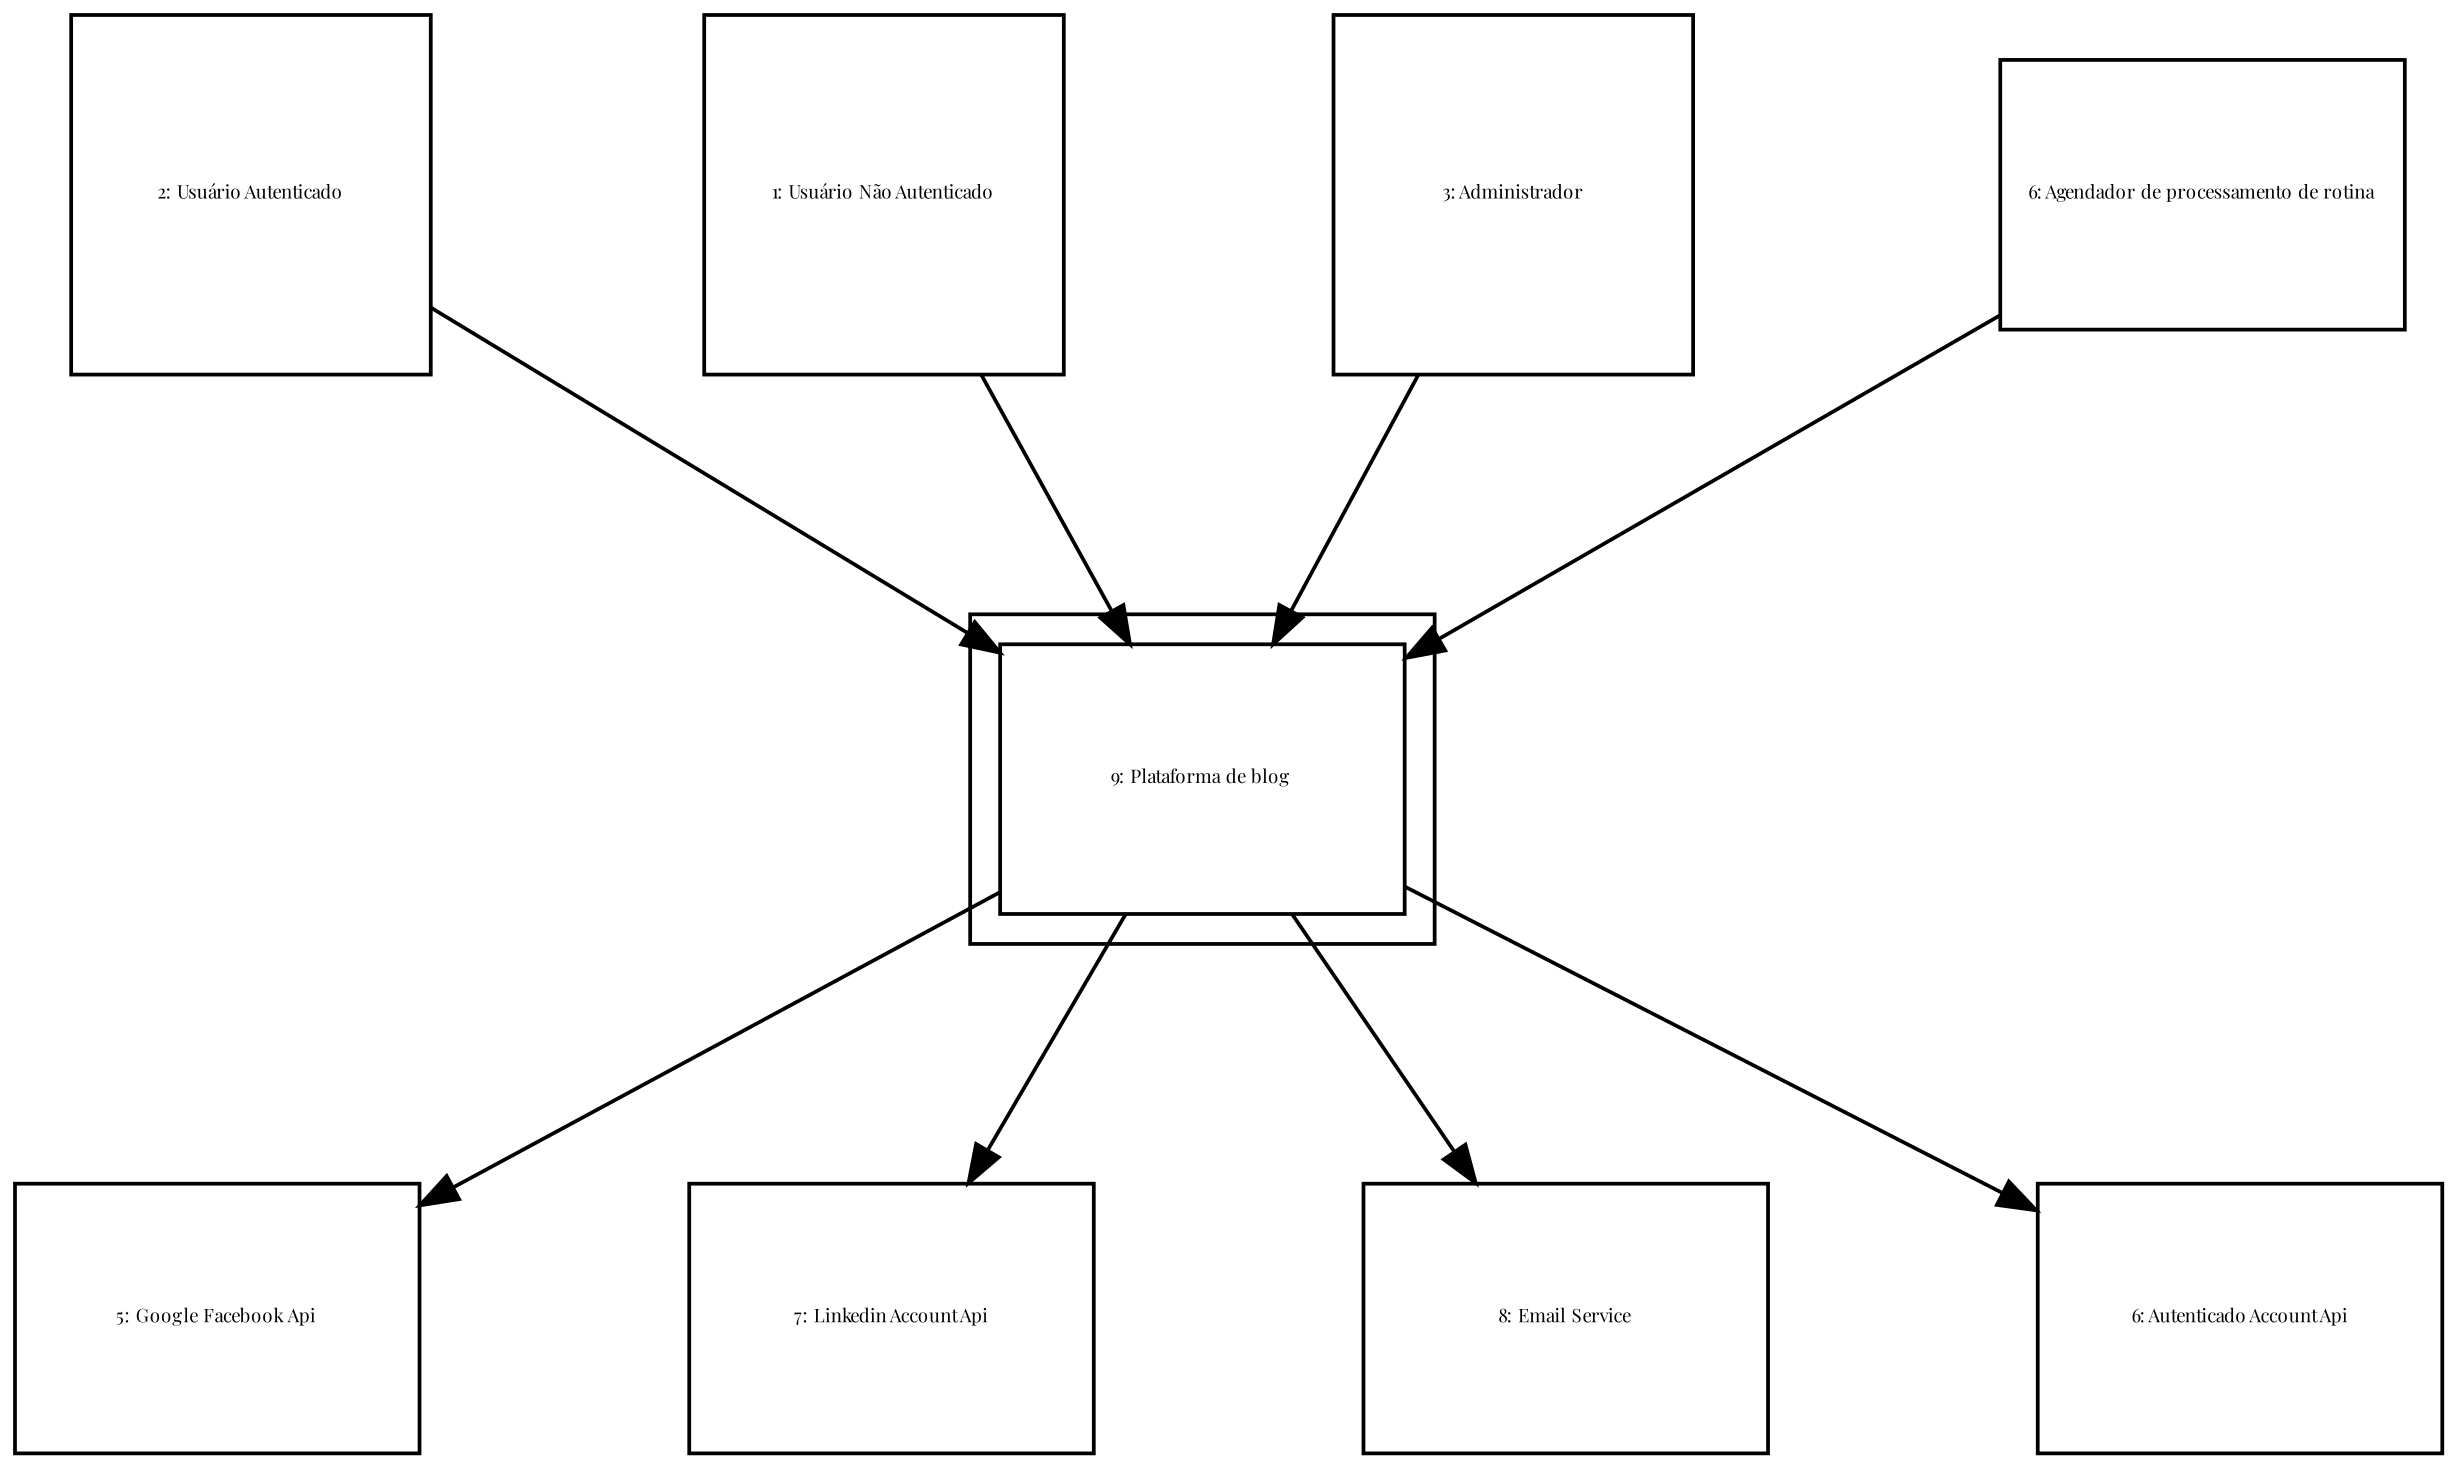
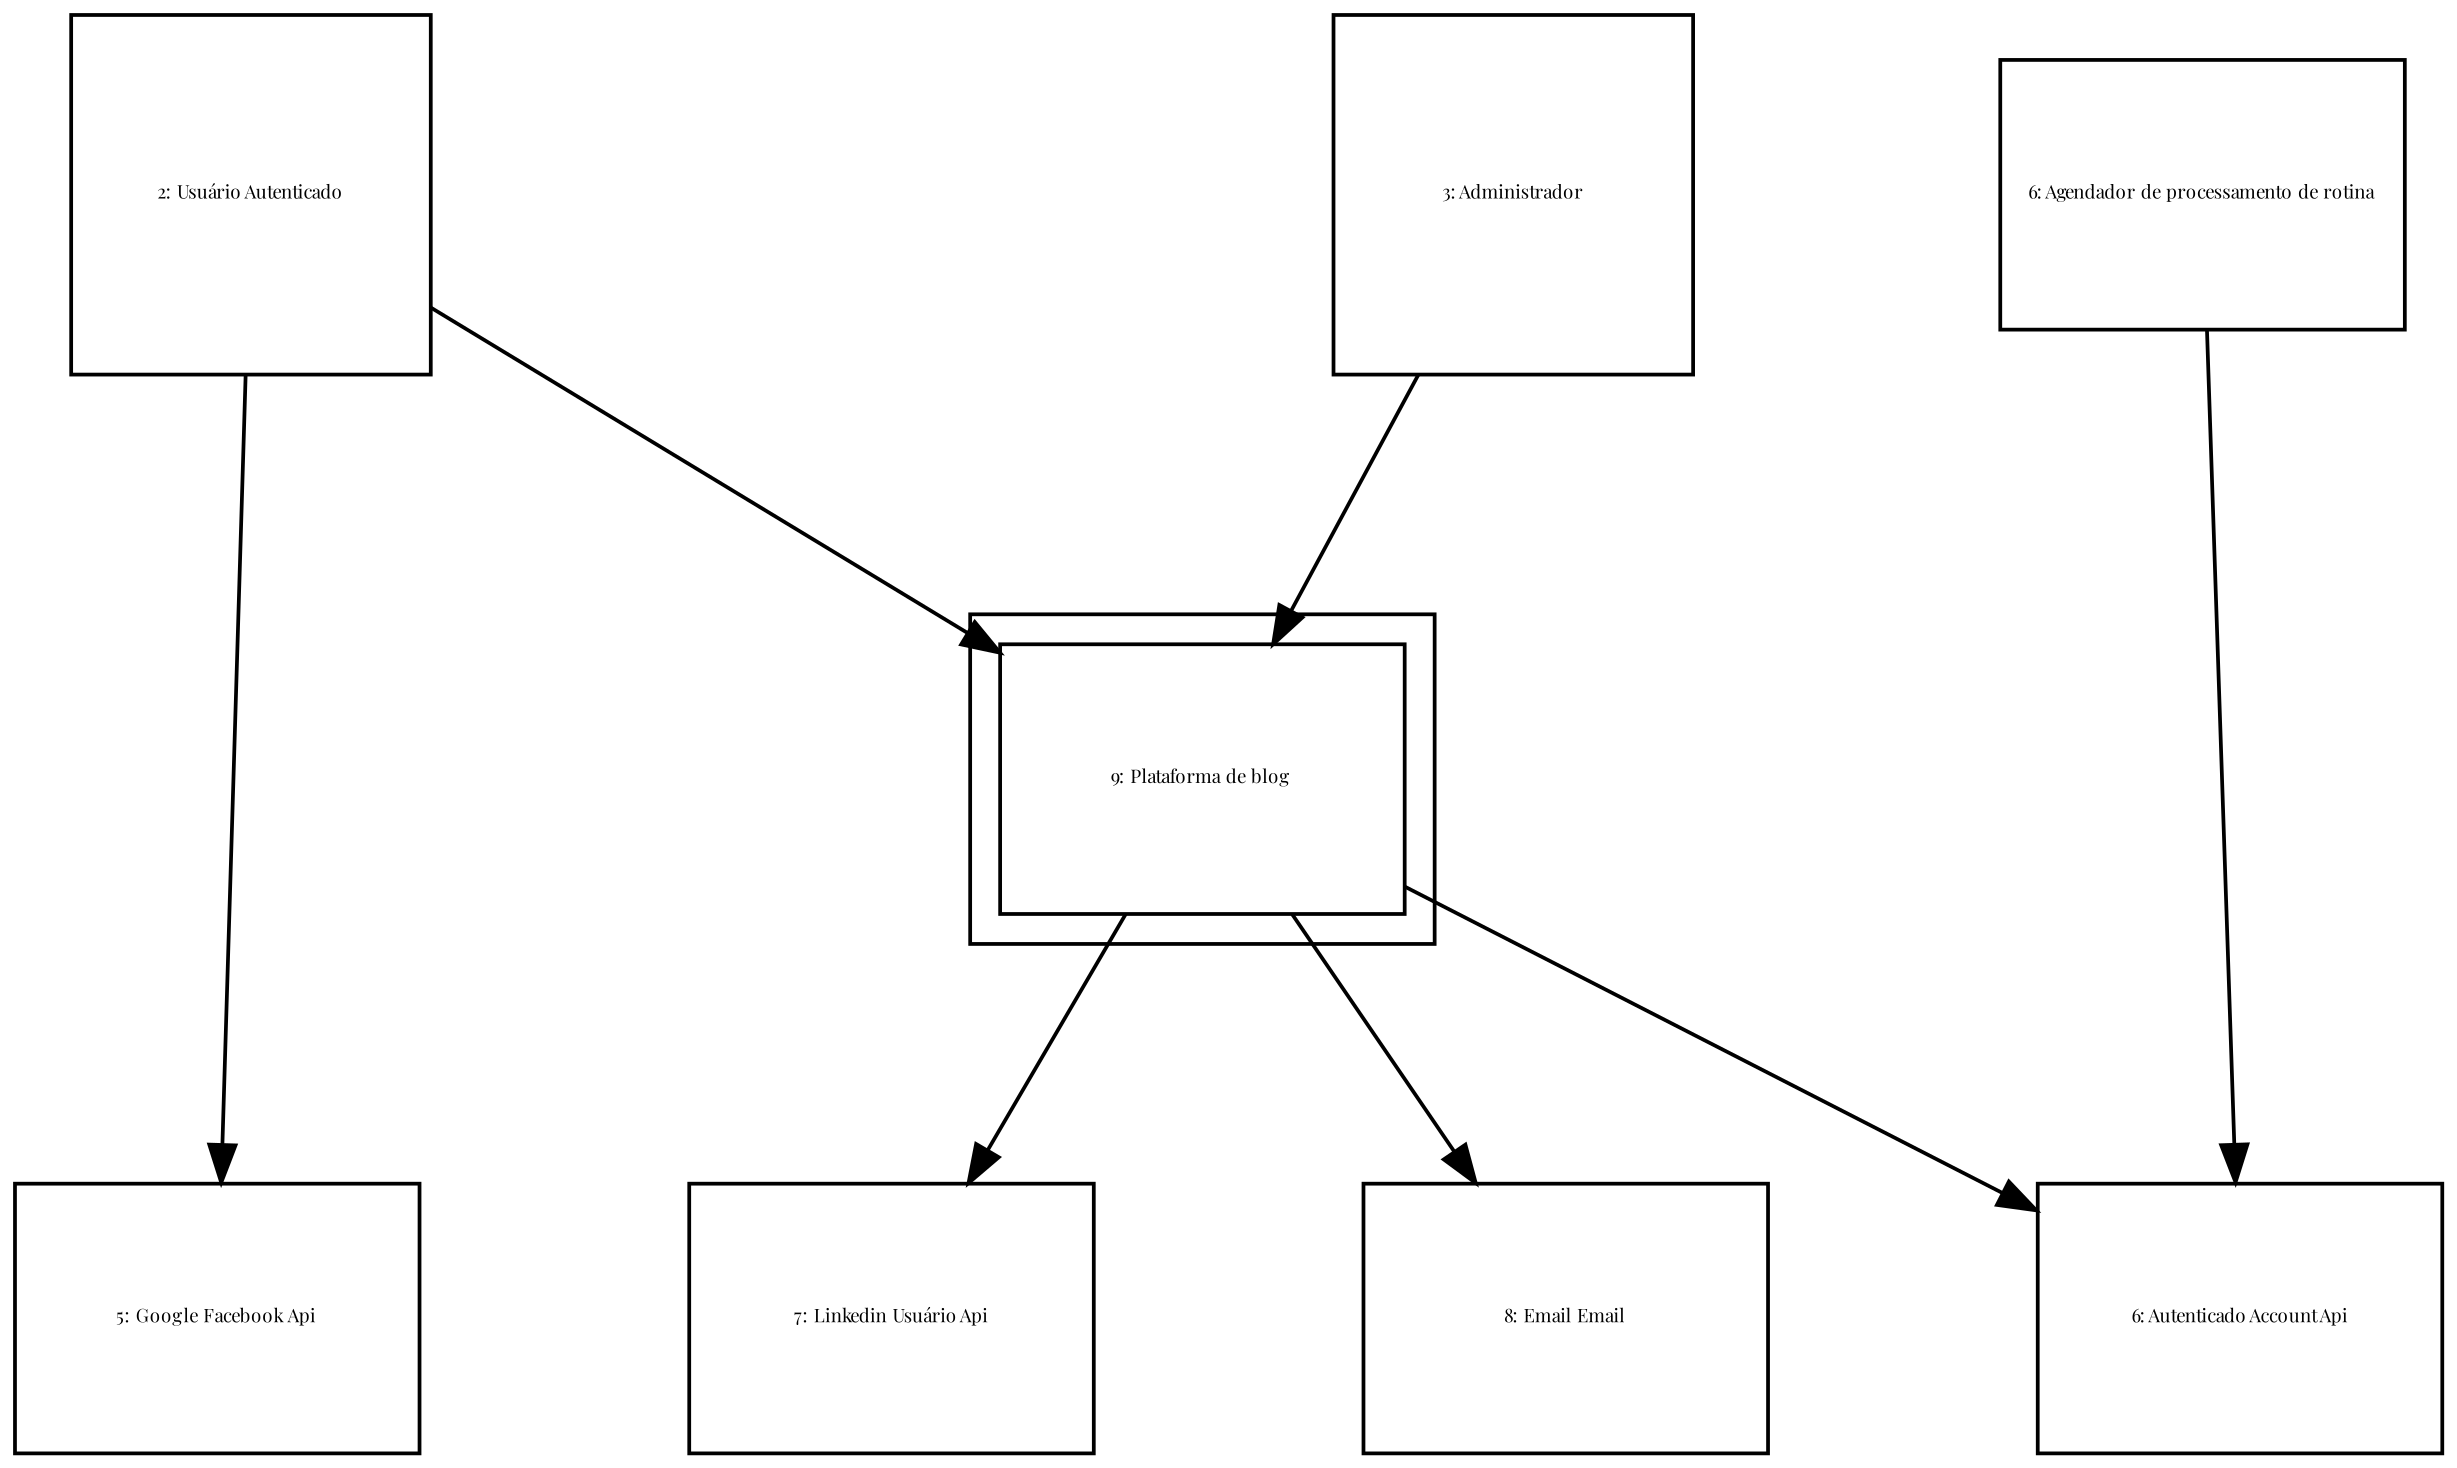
  digraph {
    compound=true
    fontname="Playfair Display"
    fontsize=5
    nodesep=1.0
    rankdir=TB
    ranksep=1.0
    splines=polyline
    node [fixedsize=true fontname="Playfair Display" fontsize=5 shape=box]
    edge [fontname="Playfair Display"]
    n1 [height=1.000000 label="9: Plataforma de blog" width=1.500000]
    n2 [height=1.000000 label="5: Google Facebook Api" width=1.500000]
    n3 [height=1.000000 label="6: Autenticado Account Api" width=1.500000]
-   n4 [height=1.000000 label="7: Linkedin Account Api" width=1.500000]
-   n5 [height=1.000000 label="8: Email Service" width=1.500000]
-   n6 [height=1.333333 label="1: Usuário Não Autenticado" width=1.333333]
+   n4 [height=1.000000 label="7: Linkedin Usuário Api" width=1.500000]
+   n5 [height=1.000000 label="8: Email Email" width=1.500000]
    n7 [height=1.333333 label="2: Usuário Autenticado" width=1.333333]
    n8 [height=1.333333 label="3: Administrador" width=1.333333]
    n9 [height=1.000000 label="6: Agendador de processamento de rotina" width=1.500000]
    subgraph cluster_1 {
      n1
    }
-   n1 -> n2
+   n7 -> n2
    n1 -> n3
    n1 -> n4
    n1 -> n5
-   n6 -> n1
    n7 -> n1
    n8 -> n1
-   n9 -> n1
+   n9 -> n3
  }
